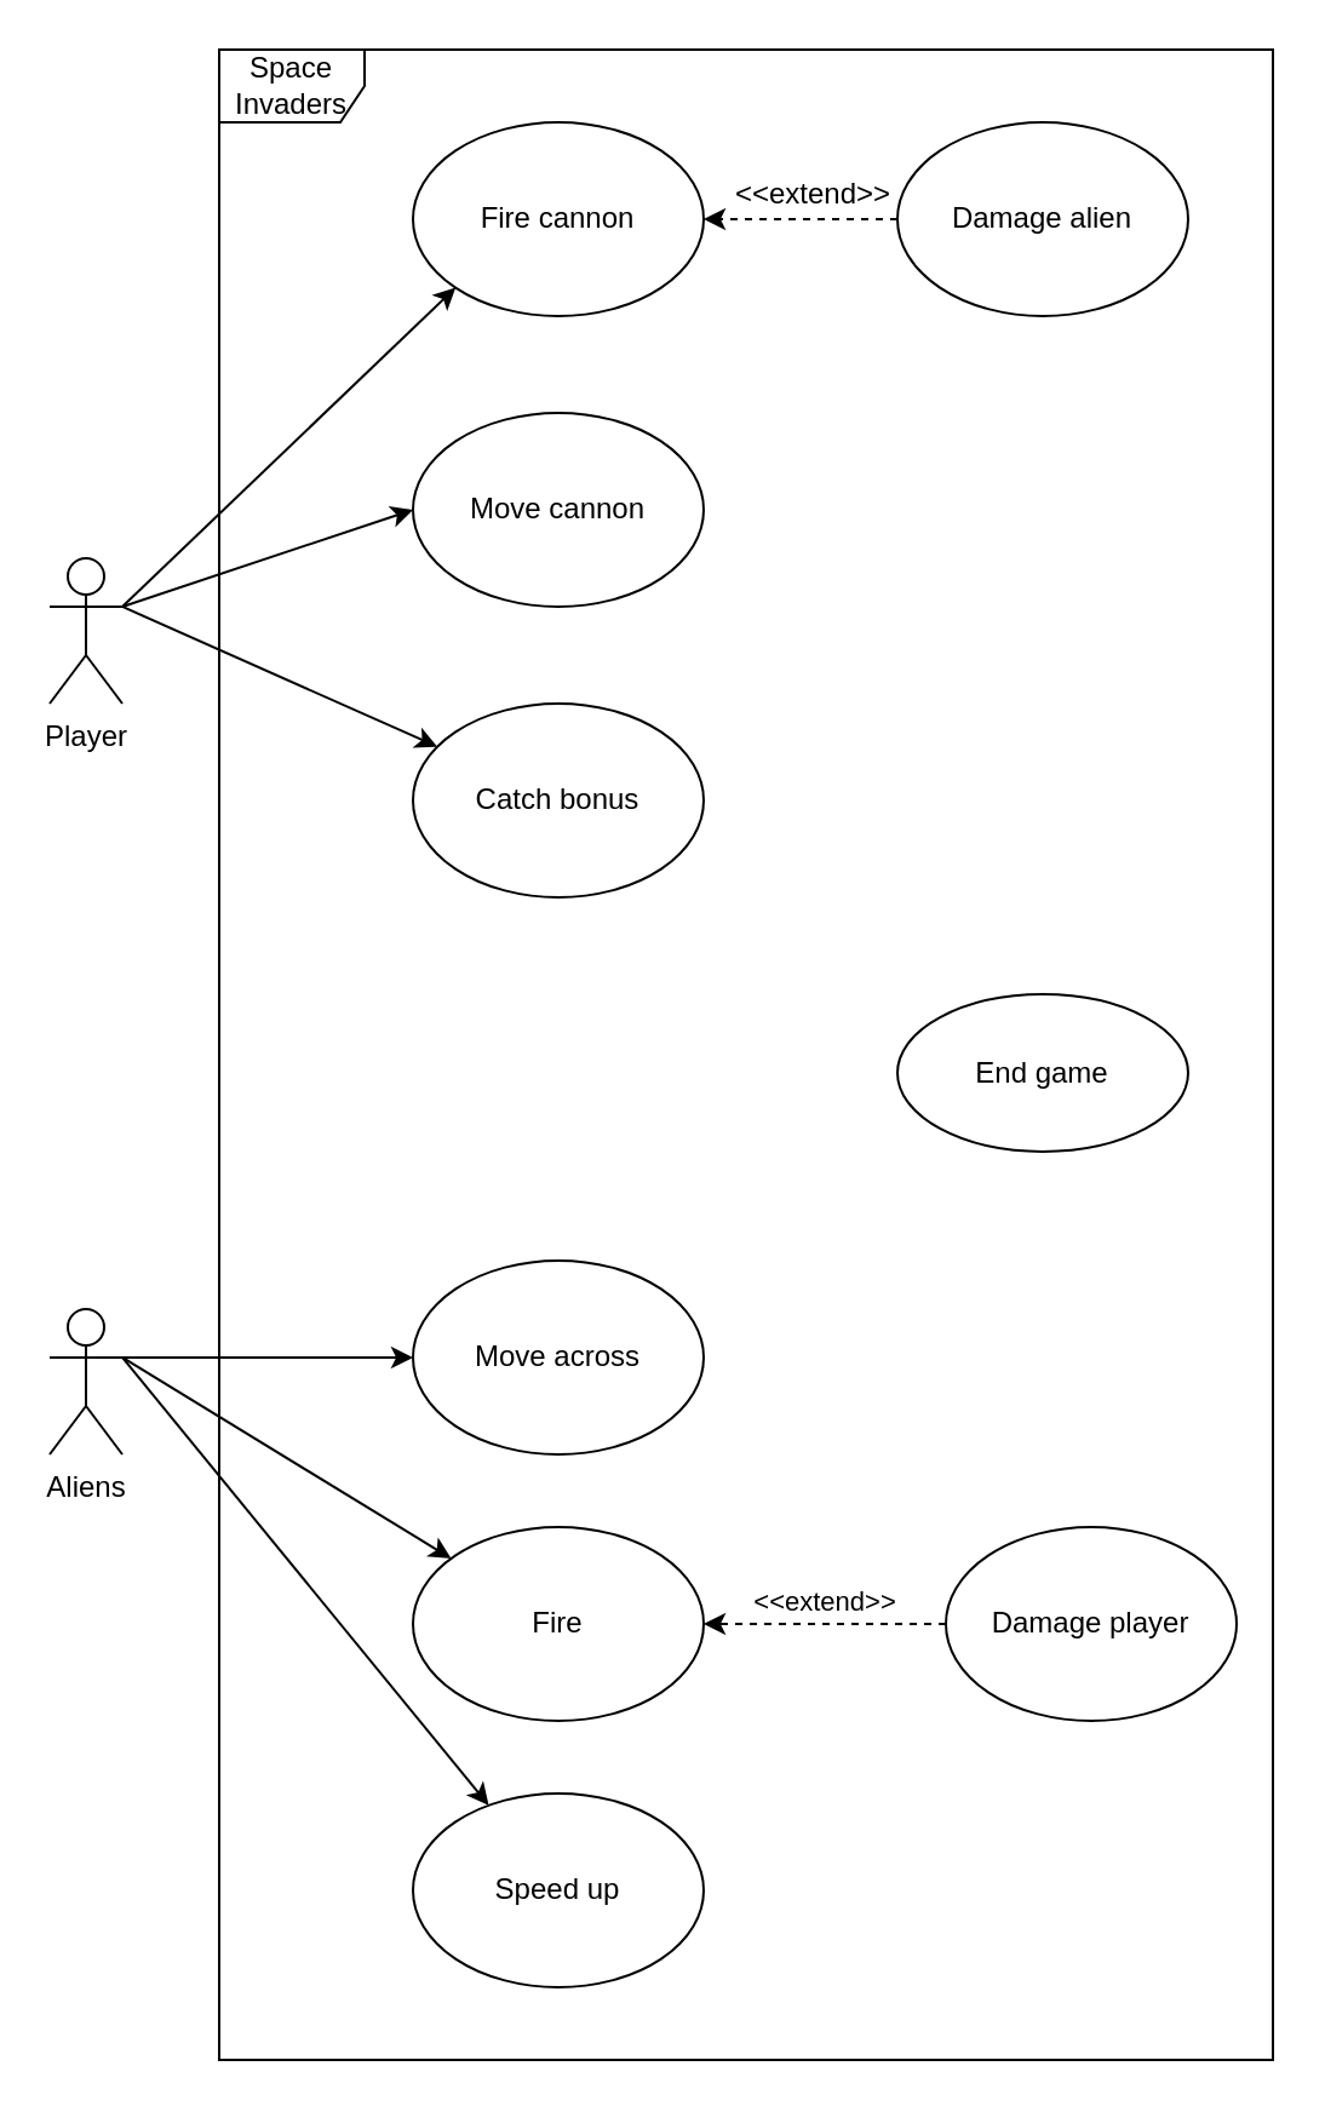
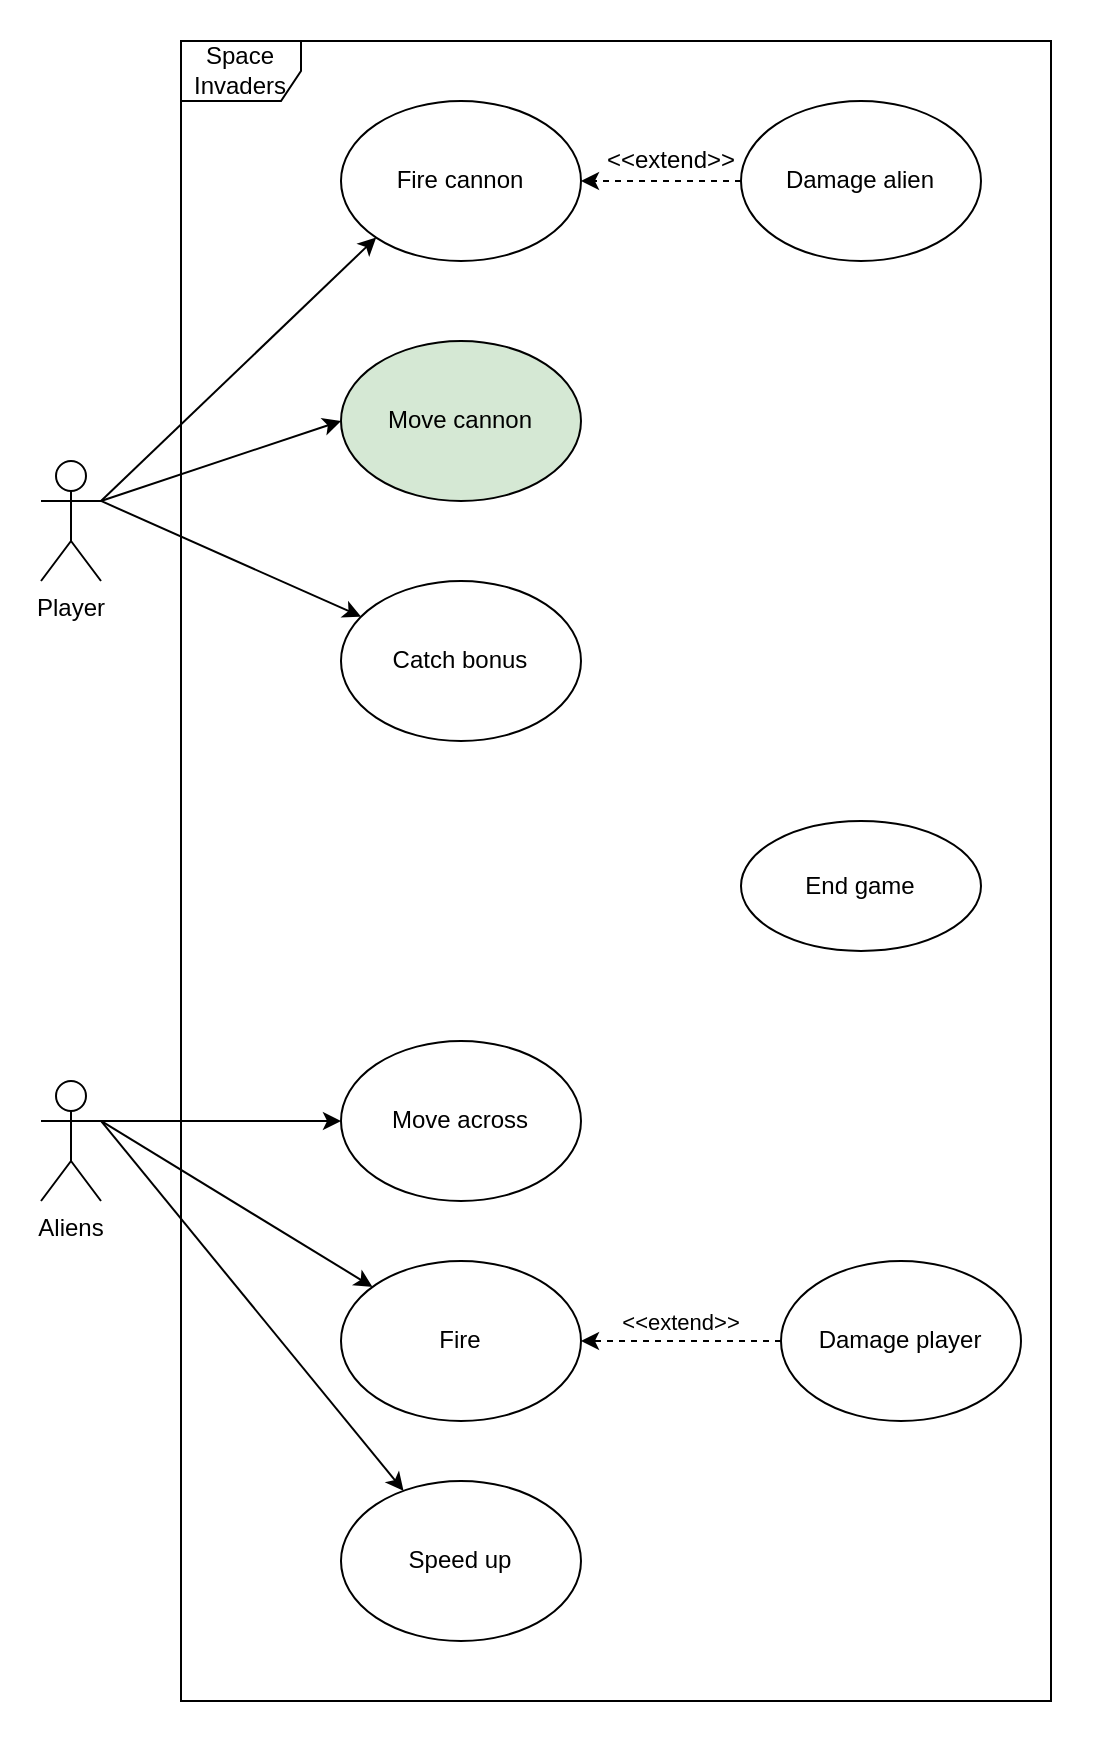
  <mxCell id="0" />
  <mxCell id="1" parent="0" />
  <mxCell id="2" value="Space Invaders" style="shape=umlFrame;whiteSpace=wrap;html=1;" parent="1" vertex="1"><mxGeometry x="90" y="20" width="435" height="830" as="geometry" /></mxCell>
  <mxCell id="3" style="edgeStyle=none;rounded=0;orthogonalLoop=1;jettySize=auto;html=1;exitX=1;exitY=0.333;exitDx=0;exitDy=0;exitPerimeter=0;" parent="1" source="6" target="13" edge="1"><mxGeometry relative="1" as="geometry" /></mxCell>
  <mxCell id="4" style="edgeStyle=none;rounded=0;orthogonalLoop=1;jettySize=auto;html=1;exitX=1;exitY=0.333;exitDx=0;exitDy=0;exitPerimeter=0;" parent="1" source="6" target="17" edge="1"><mxGeometry relative="1" as="geometry" /></mxCell>
  <mxCell id="5" style="edgeStyle=none;rounded=0;orthogonalLoop=1;jettySize=auto;html=1;exitX=1;exitY=0.333;exitDx=0;exitDy=0;exitPerimeter=0;" parent="1" source="6" target="12" edge="1"><mxGeometry relative="1" as="geometry" /></mxCell>
  <mxCell id="6" value="Aliens" style="shape=umlActor;verticalLabelPosition=bottom;verticalAlign=top;html=1;" parent="1" vertex="1"><mxGeometry x="20" y="540" width="30" height="60" as="geometry" /></mxCell>
  <mxCell id="7" style="edgeStyle=none;rounded=0;orthogonalLoop=1;jettySize=auto;html=1;exitX=1;exitY=0.333;exitDx=0;exitDy=0;exitPerimeter=0;entryX=0;entryY=1;entryDx=0;entryDy=0;" parent="1" source="10" target="16" edge="1"><mxGeometry relative="1" as="geometry" /></mxCell>
  <mxCell id="8" style="edgeStyle=none;rounded=0;orthogonalLoop=1;jettySize=auto;html=1;exitX=1;exitY=0.333;exitDx=0;exitDy=0;exitPerimeter=0;entryX=0;entryY=0.5;entryDx=0;entryDy=0;endArrow=classic;endFill=1;" parent="1" source="10" target="14" edge="1"><mxGeometry relative="1" as="geometry" /></mxCell>
  <mxCell id="9" style="edgeStyle=none;rounded=0;orthogonalLoop=1;jettySize=auto;html=1;exitX=1;exitY=0.333;exitDx=0;exitDy=0;exitPerimeter=0;" parent="1" source="10" target="11" edge="1"><mxGeometry relative="1" as="geometry" /></mxCell>
  <mxCell id="10" value="Player" style="shape=umlActor;verticalLabelPosition=bottom;verticalAlign=top;html=1;" parent="1" vertex="1"><mxGeometry x="20" y="230" width="30" height="60" as="geometry" /></mxCell>
  <mxCell id="11" value="Catch bonus" style="ellipse;whiteSpace=wrap;html=1;" parent="1" vertex="1"><mxGeometry x="170" y="290" width="120" height="80" as="geometry" /></mxCell>
  <mxCell id="12" value="Speed up" style="ellipse;whiteSpace=wrap;html=1;" parent="1" vertex="1"><mxGeometry x="170" y="740" width="120" height="80" as="geometry" /></mxCell>
  <mxCell id="13" value="Move across" style="ellipse;whiteSpace=wrap;html=1;" parent="1" vertex="1"><mxGeometry x="170" y="520" width="120" height="80" as="geometry" /></mxCell>
- <mxCell id="14" value="Move cannon" style="ellipse;whiteSpace=wrap;html=1;" parent="1" vertex="1"><mxGeometry x="170" y="170" width="120" height="80" as="geometry" /></mxCell>
+ <mxCell id="14" value="Move cannon" style="ellipse;whiteSpace=wrap;html=1;fillColor=#d5e8d4;" parent="1" vertex="1"><mxGeometry x="170" y="170" width="120" height="80" as="geometry" /></mxCell>
  <mxCell id="15" value="End game" style="ellipse;whiteSpace=wrap;html=1;" parent="1" vertex="1"><mxGeometry x="370" y="410" width="120" height="65" as="geometry" /></mxCell>
  <mxCell id="16" value="Fire cannon" style="ellipse;whiteSpace=wrap;html=1;" parent="1" vertex="1"><mxGeometry x="170" y="50" width="120" height="80" as="geometry" /></mxCell>
  <mxCell id="17" value="Fire" style="ellipse;whiteSpace=wrap;html=1;" parent="1" vertex="1"><mxGeometry x="170" y="630" width="120" height="80" as="geometry" /></mxCell>
  <mxCell id="18" style="edgeStyle=none;rounded=0;orthogonalLoop=1;jettySize=auto;html=1;exitX=0;exitY=0.5;exitDx=0;exitDy=0;dashed=1;" edge="1" parent="1" source="19" target="16"><mxGeometry relative="1" as="geometry" /></mxCell>
  <mxCell id="19" value="Damage alien" style="ellipse;whiteSpace=wrap;html=1;" vertex="1" parent="1"><mxGeometry x="370" y="50" width="120" height="80" as="geometry" /></mxCell>
  <mxCell id="20" value="&amp;lt;&amp;lt;extend&amp;gt;&amp;gt;" style="text;html=1;align=center;verticalAlign=middle;resizable=0;points=[];autosize=1;" vertex="1" parent="1"><mxGeometry x="295" y="70" width="80" height="20" as="geometry" /></mxCell>
  <mxCell id="21" style="edgeStyle=none;rounded=0;orthogonalLoop=1;jettySize=auto;html=1;exitX=0;exitY=0.5;exitDx=0;exitDy=0;dashed=1;" edge="1" parent="1" source="23" target="17"><mxGeometry relative="1" as="geometry" /></mxCell>
  <mxCell id="22" value="&amp;lt;&amp;lt;extend&amp;gt;&amp;gt;" style="edgeLabel;html=1;align=center;verticalAlign=middle;resizable=0;points=[];" vertex="1" connectable="0" parent="21"><mxGeometry x="0.371" y="1" relative="1" as="geometry"><mxPoint x="18" y="-11" as="offset" /></mxGeometry></mxCell>
  <mxCell id="23" value="Damage player" style="ellipse;whiteSpace=wrap;html=1;" vertex="1" parent="1"><mxGeometry x="390" y="630" width="120" height="80" as="geometry" /></mxCell>
